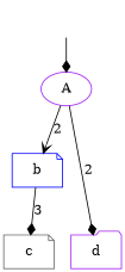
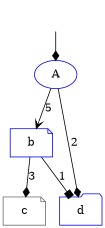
  digraph {
    node [color=purple shape=note]
    edge [arrowhead=diamond]
    "" [shape=none]
-   A [shape=ellipse]
+   A [color=blue shape=ellipse]
    b [color=blue]
-   d [shape=folder]
+   d [color=blue shape=folder]
    c [color=gray40]
    "" -> A
-   A -> b [arrowhead=vee label=2]
+   A -> b [arrowhead=vee label=5]
    A -> d [label=2]
+   b -> d [arrowhead=box label=1]
    b -> c [label=3]
  }
